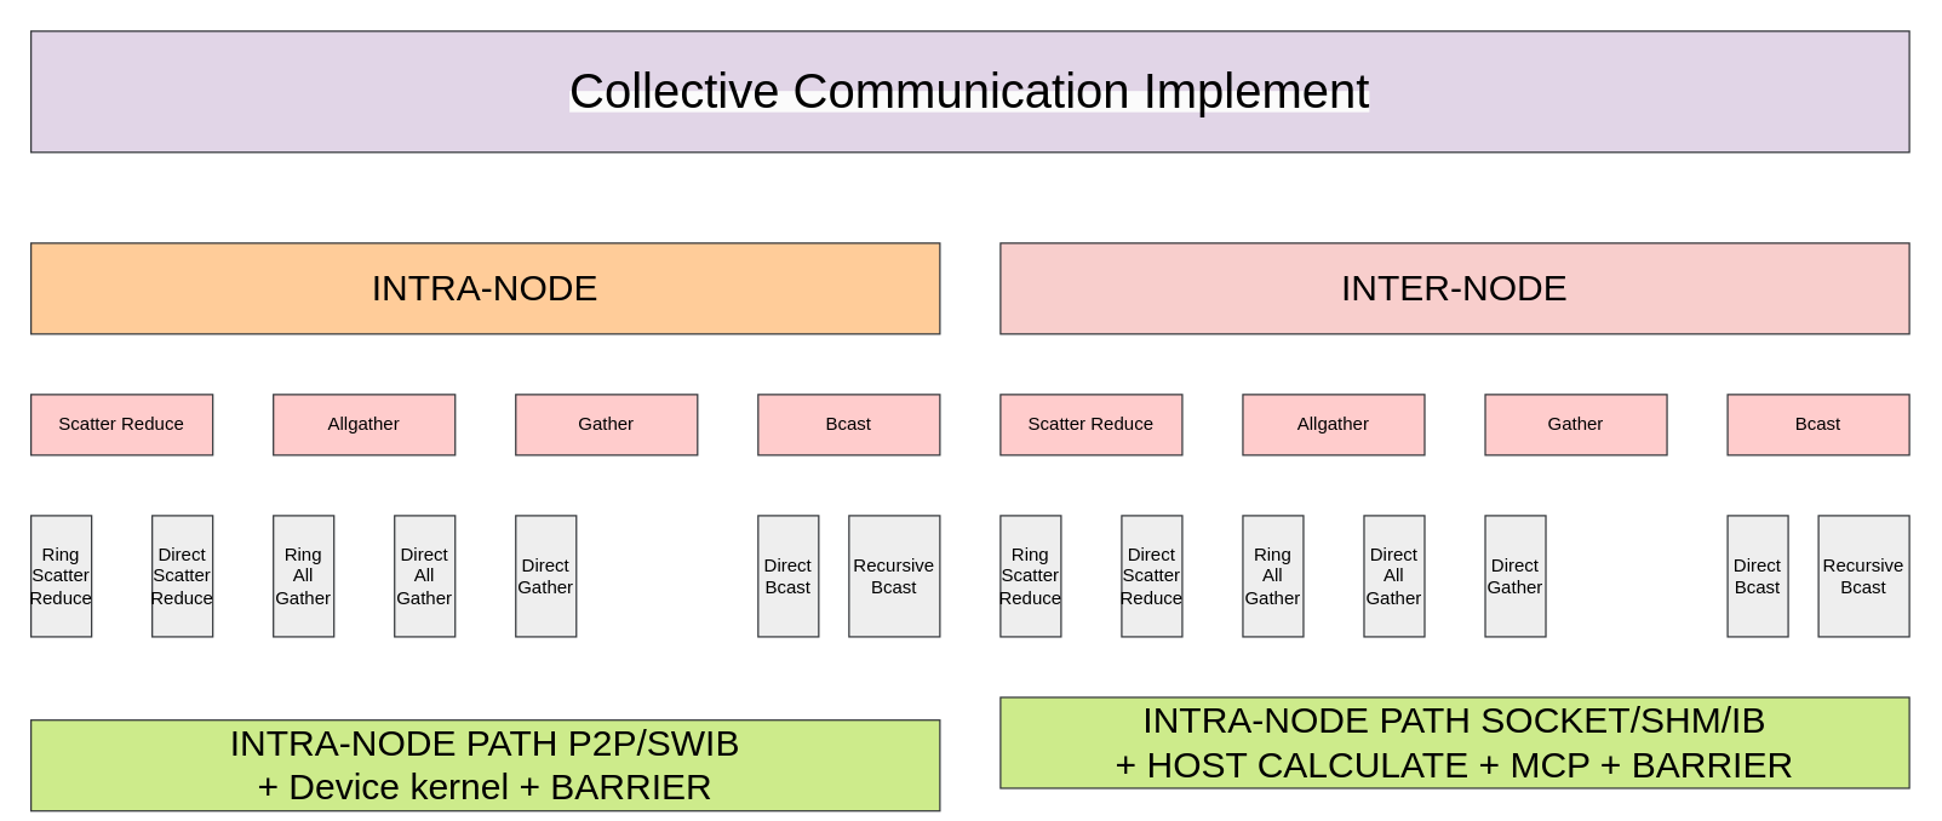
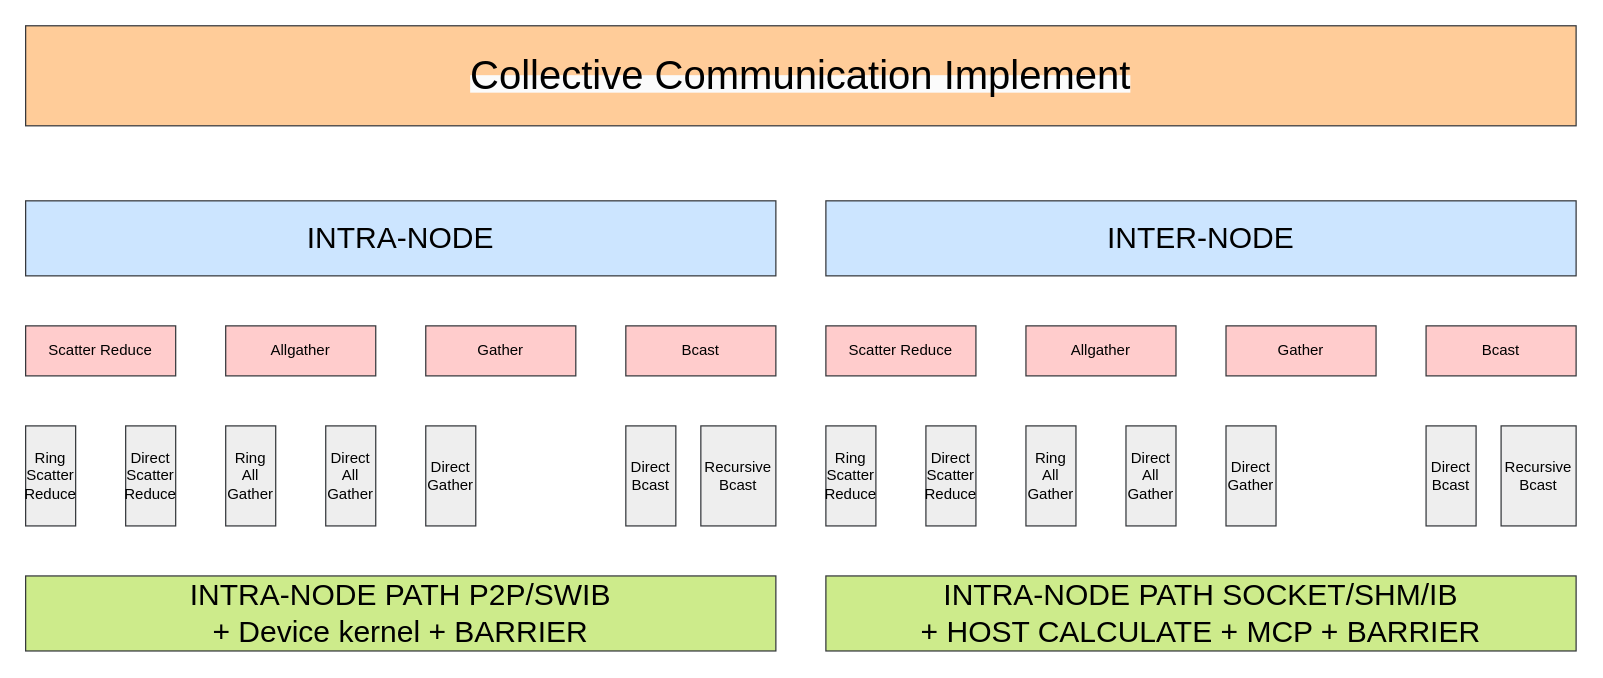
  <mxCell id="0" />
  <mxCell id="1" parent="0" />
- <mxCell id="2" value="&lt;span style=&quot;color: rgb(0, 0, 0); font-family: Helvetica; font-style: normal; font-variant-ligatures: normal; font-variant-caps: normal; font-weight: 400; letter-spacing: normal; orphans: 2; text-align: center; text-indent: 0px; text-transform: none; widows: 2; word-spacing: 0px; -webkit-text-stroke-width: 0px; background-color: rgb(251, 251, 251); text-decoration-thickness: initial; text-decoration-style: initial; text-decoration-color: initial; float: none; display: inline !important;&quot;&gt;&lt;font style=&quot;font-size: 32px;&quot;&gt;Collective Communication Implement&lt;/font&gt;&lt;/span&gt;" style="rounded=0;whiteSpace=wrap;html=1;fillColor=#e1d5e7;strokeColor=#36393d;" vertex="1" parent="1"><mxGeometry x="20" y="20" width="1240" height="80" as="geometry" /></mxCell>
- <mxCell id="3" value="&lt;font style=&quot;font-size: 24px;&quot;&gt;INTRA-NODE&lt;/font&gt;" style="rounded=0;whiteSpace=wrap;html=1;fillColor=#ffcc99;strokeColor=#36393d;" vertex="1" parent="1"><mxGeometry x="20" y="160" width="600" height="60" as="geometry" /></mxCell>
+ <mxCell id="2" value="&lt;span style=&quot;color: rgb(0, 0, 0); font-family: Helvetica; font-style: normal; font-variant-ligatures: normal; font-variant-caps: normal; font-weight: 400; letter-spacing: normal; orphans: 2; text-align: center; text-indent: 0px; text-transform: none; widows: 2; word-spacing: 0px; -webkit-text-stroke-width: 0px; background-color: rgb(251, 251, 251); text-decoration-thickness: initial; text-decoration-style: initial; text-decoration-color: initial; float: none; display: inline !important;&quot;&gt;&lt;font style=&quot;font-size: 32px;&quot;&gt;Collective Communication Implement&lt;/font&gt;&lt;/span&gt;" style="rounded=0;whiteSpace=wrap;html=1;fillColor=#ffcc99;strokeColor=#36393d;" vertex="1" parent="1"><mxGeometry x="20" y="20" width="1240" height="80" as="geometry" /></mxCell>
+ <mxCell id="3" value="&lt;font style=&quot;font-size: 24px;&quot;&gt;INTRA-NODE&lt;/font&gt;" style="rounded=0;whiteSpace=wrap;html=1;fillColor=#cce5ff;strokeColor=#36393d;" vertex="1" parent="1"><mxGeometry x="20" y="160" width="600" height="60" as="geometry" /></mxCell>
  <mxCell id="4" value="Scatter Reduce" style="rounded=0;whiteSpace=wrap;html=1;fillColor=#ffcccc;strokeColor=#36393d;" vertex="1" parent="1"><mxGeometry x="20" y="260" width="120" height="40" as="geometry" /></mxCell>
  <mxCell id="5" value="Allgather" style="rounded=0;whiteSpace=wrap;html=1;fillColor=#ffcccc;strokeColor=#36393d;" vertex="1" parent="1"><mxGeometry x="180" y="260" width="120" height="40" as="geometry" /></mxCell>
  <mxCell id="6" value="Gather" style="rounded=0;whiteSpace=wrap;html=1;fillColor=#ffcccc;strokeColor=#36393d;" vertex="1" parent="1"><mxGeometry x="340" y="260" width="120" height="40" as="geometry" /></mxCell>
  <mxCell id="7" value="Bcast" style="rounded=0;whiteSpace=wrap;html=1;fillColor=#ffcccc;strokeColor=#36393d;" vertex="1" parent="1"><mxGeometry x="500" y="260" width="120" height="40" as="geometry" /></mxCell>
  <mxCell id="8" value="Ring&lt;br style=&quot;border-color: var(--border-color);&quot;&gt;Scatter Reduce" style="rounded=0;whiteSpace=wrap;html=1;fillColor=#eeeeee;strokeColor=#36393d;" vertex="1" parent="1"><mxGeometry x="20" y="340" width="40" height="80" as="geometry" /></mxCell>
  <mxCell id="9" value="Direct&lt;br&gt;Scatter Reduce" style="rounded=0;whiteSpace=wrap;html=1;fillColor=#eeeeee;strokeColor=#36393d;" vertex="1" parent="1"><mxGeometry x="100" y="340" width="40" height="80" as="geometry" /></mxCell>
  <mxCell id="10" value="Ring&lt;br style=&quot;border-color: var(--border-color);&quot;&gt;All&lt;br&gt;Gather" style="rounded=0;whiteSpace=wrap;html=1;fillColor=#eeeeee;strokeColor=#36393d;" vertex="1" parent="1"><mxGeometry x="180" y="340" width="40" height="80" as="geometry" /></mxCell>
  <mxCell id="11" value="Direct&lt;br style=&quot;border-color: var(--border-color);&quot;&gt;All&lt;br&gt;Gather" style="rounded=0;whiteSpace=wrap;html=1;fillColor=#eeeeee;strokeColor=#36393d;" vertex="1" parent="1"><mxGeometry x="260" y="340" width="40" height="80" as="geometry" /></mxCell>
  <mxCell id="12" value="Direct&lt;br&gt;Gather" style="rounded=0;whiteSpace=wrap;html=1;fillColor=#eeeeee;strokeColor=#36393d;" vertex="1" parent="1"><mxGeometry x="340" y="340" width="40" height="80" as="geometry" /></mxCell>
  <mxCell id="13" value="Direct&lt;br&gt;Bcast" style="rounded=0;whiteSpace=wrap;html=1;fillColor=#eeeeee;strokeColor=#36393d;" vertex="1" parent="1"><mxGeometry x="500" y="340" width="40" height="80" as="geometry" /></mxCell>
- <mxCell id="14" value="&lt;font style=&quot;font-size: 24px;&quot;&gt;INTRA-NODE PATH P2P/SWIB &lt;br&gt;+ Device kernel + BARRIER&lt;/font&gt;" style="rounded=0;whiteSpace=wrap;html=1;fillColor=#cdeb8b;strokeColor=#36393d;" vertex="1" parent="1"><mxGeometry x="20" y="475" width="600" height="60" as="geometry" /></mxCell>
+ <mxCell id="14" value="&lt;font style=&quot;font-size: 24px;&quot;&gt;INTRA-NODE PATH P2P/SWIB &lt;br&gt;+ Device kernel + BARRIER&lt;/font&gt;" style="rounded=0;whiteSpace=wrap;html=1;fillColor=#cdeb8b;strokeColor=#36393d;" vertex="1" parent="1"><mxGeometry x="20" y="460" width="600" height="60" as="geometry" /></mxCell>
  <mxCell id="15" value="Recursive&lt;br&gt;Bcast" style="rounded=0;whiteSpace=wrap;html=1;fillColor=#eeeeee;strokeColor=#36393d;" vertex="1" parent="1"><mxGeometry x="560" y="340" width="60" height="80" as="geometry" /></mxCell>
- <mxCell id="16" value="&lt;font style=&quot;font-size: 24px;&quot;&gt;INTER-NODE&lt;/font&gt;" style="rounded=0;whiteSpace=wrap;html=1;fillColor=#f8cecc;strokeColor=#36393d;" vertex="1" parent="1"><mxGeometry x="660" y="160" width="600" height="60" as="geometry" /></mxCell>
+ <mxCell id="16" value="&lt;font style=&quot;font-size: 24px;&quot;&gt;INTER-NODE&lt;/font&gt;" style="rounded=0;whiteSpace=wrap;html=1;fillColor=#cce5ff;strokeColor=#36393d;" vertex="1" parent="1"><mxGeometry x="660" y="160" width="600" height="60" as="geometry" /></mxCell>
  <mxCell id="17" value="Scatter Reduce" style="rounded=0;whiteSpace=wrap;html=1;fillColor=#ffcccc;strokeColor=#36393d;" vertex="1" parent="1"><mxGeometry x="660" y="260" width="120" height="40" as="geometry" /></mxCell>
  <mxCell id="18" value="Allgather" style="rounded=0;whiteSpace=wrap;html=1;fillColor=#ffcccc;strokeColor=#36393d;" vertex="1" parent="1"><mxGeometry x="820" y="260" width="120" height="40" as="geometry" /></mxCell>
  <mxCell id="19" value="Gather" style="rounded=0;whiteSpace=wrap;html=1;fillColor=#ffcccc;strokeColor=#36393d;" vertex="1" parent="1"><mxGeometry x="980" y="260" width="120" height="40" as="geometry" /></mxCell>
  <mxCell id="20" value="Bcast" style="rounded=0;whiteSpace=wrap;html=1;fillColor=#ffcccc;strokeColor=#36393d;" vertex="1" parent="1"><mxGeometry x="1140" y="260" width="120" height="40" as="geometry" /></mxCell>
  <mxCell id="21" value="Ring&lt;br style=&quot;border-color: var(--border-color);&quot;&gt;Scatter Reduce" style="rounded=0;whiteSpace=wrap;html=1;fillColor=#eeeeee;strokeColor=#36393d;" vertex="1" parent="1"><mxGeometry x="660" y="340" width="40" height="80" as="geometry" /></mxCell>
  <mxCell id="22" value="Direct&lt;br&gt;Scatter Reduce" style="rounded=0;whiteSpace=wrap;html=1;fillColor=#eeeeee;strokeColor=#36393d;" vertex="1" parent="1"><mxGeometry x="740" y="340" width="40" height="80" as="geometry" /></mxCell>
  <mxCell id="23" value="Ring&lt;br style=&quot;border-color: var(--border-color);&quot;&gt;All&lt;br&gt;Gather" style="rounded=0;whiteSpace=wrap;html=1;fillColor=#eeeeee;strokeColor=#36393d;" vertex="1" parent="1"><mxGeometry x="820" y="340" width="40" height="80" as="geometry" /></mxCell>
  <mxCell id="24" value="Direct&lt;br style=&quot;border-color: var(--border-color);&quot;&gt;All&lt;br&gt;Gather" style="rounded=0;whiteSpace=wrap;html=1;fillColor=#eeeeee;strokeColor=#36393d;" vertex="1" parent="1"><mxGeometry x="900" y="340" width="40" height="80" as="geometry" /></mxCell>
  <mxCell id="25" value="Direct&lt;br&gt;Gather" style="rounded=0;whiteSpace=wrap;html=1;fillColor=#eeeeee;strokeColor=#36393d;" vertex="1" parent="1"><mxGeometry x="980" y="340" width="40" height="80" as="geometry" /></mxCell>
  <mxCell id="26" value="Direct&lt;br&gt;Bcast" style="rounded=0;whiteSpace=wrap;html=1;fillColor=#eeeeee;strokeColor=#36393d;" vertex="1" parent="1"><mxGeometry x="1140" y="340" width="40" height="80" as="geometry" /></mxCell>
  <mxCell id="27" value="Recursive&lt;br&gt;Bcast" style="rounded=0;whiteSpace=wrap;html=1;fillColor=#eeeeee;strokeColor=#36393d;" vertex="1" parent="1"><mxGeometry x="1200" y="340" width="60" height="80" as="geometry" /></mxCell>
  <mxCell id="28" value="&lt;font style=&quot;font-size: 24px;&quot;&gt;INTRA-NODE PATH SOCKET/SHM/IB &lt;br&gt;+ HOST CALCULATE + MCP + BARRIER&lt;/font&gt;" style="rounded=0;whiteSpace=wrap;html=1;fillColor=#cdeb8b;strokeColor=#36393d;" vertex="1" parent="1"><mxGeometry x="660" y="460" width="600" height="60" as="geometry" /></mxCell>
